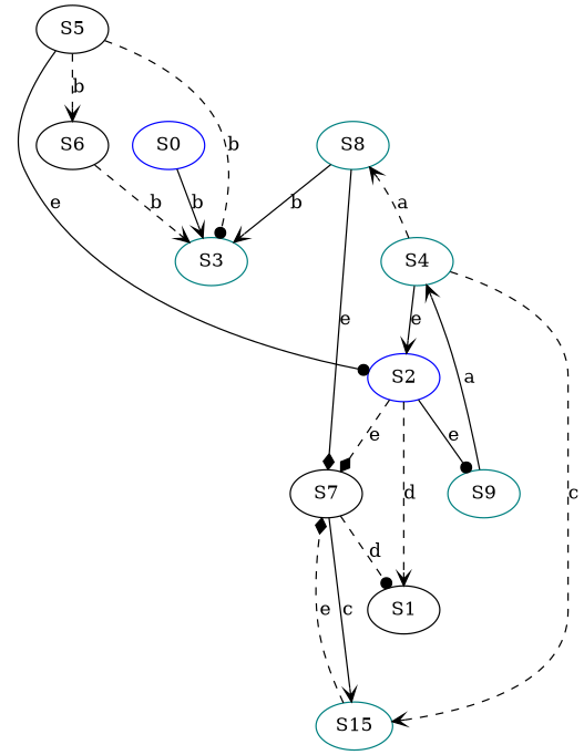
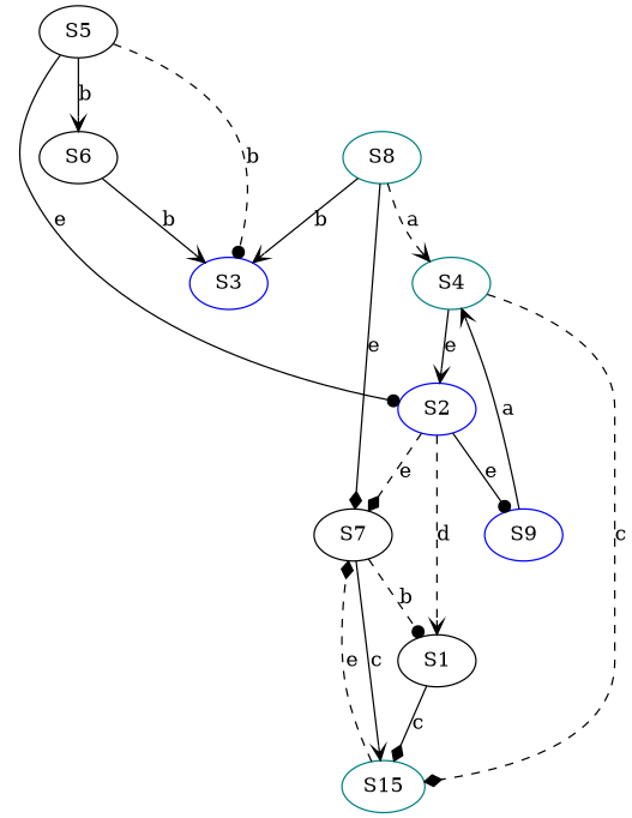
  strict digraph {
    node [color=blue]
    edge [arrowhead=vee style=solid]
    S8 [color=teal]
-   S3 [color=teal]
+   S3
    S7 [color=black]
    S4 [color=teal]
    n5 [color=teal label=S15]
    S2
    S1 [color=black]
-   S9 [color=teal]
+   S9
    S6 [color=black]
    S5 [color=black]
-   S0
    S8 -> S3 [label=b]
    S8 -> S7 [arrowhead=diamond label=e]
    S7 -> n5 [label=c]
-   S7 -> S1 [arrowhead=dot label=d style=dashed]
-   S4 -> S8 [label=a style=dashed]
-   S4 -> n5 [label=c style=dashed]
+   S7 -> S1 [arrowhead=dot label=b style=dashed]
+   S8 -> S4 [label=a style=dashed]
+   S4 -> n5 [arrowhead=diamond label=c style=dashed]
    S4 -> S2 [label=e]
    n5 -> S7 [arrowhead=diamond label=e style=dashed]
    S2 -> S7 [arrowhead=diamond label=e style=dashed]
    S2 -> S1 [label=d style=dashed]
    S2 -> S9 [arrowhead=dot label=e]
+   S1 -> n5 [arrowhead=diamond label=c]
    S9 -> S4 [label=a]
-   S6 -> S3 [label=b style=dashed]
+   S6 -> S3 [label=b]
    S5 -> S3 [arrowhead=dot label=b style=dashed]
    S5 -> S2 [arrowhead=dot label=e]
-   S5 -> S6 [label=b style=dashed]
-   S0 -> S3 [label=b]
+   S5 -> S6 [label=b]
  }
